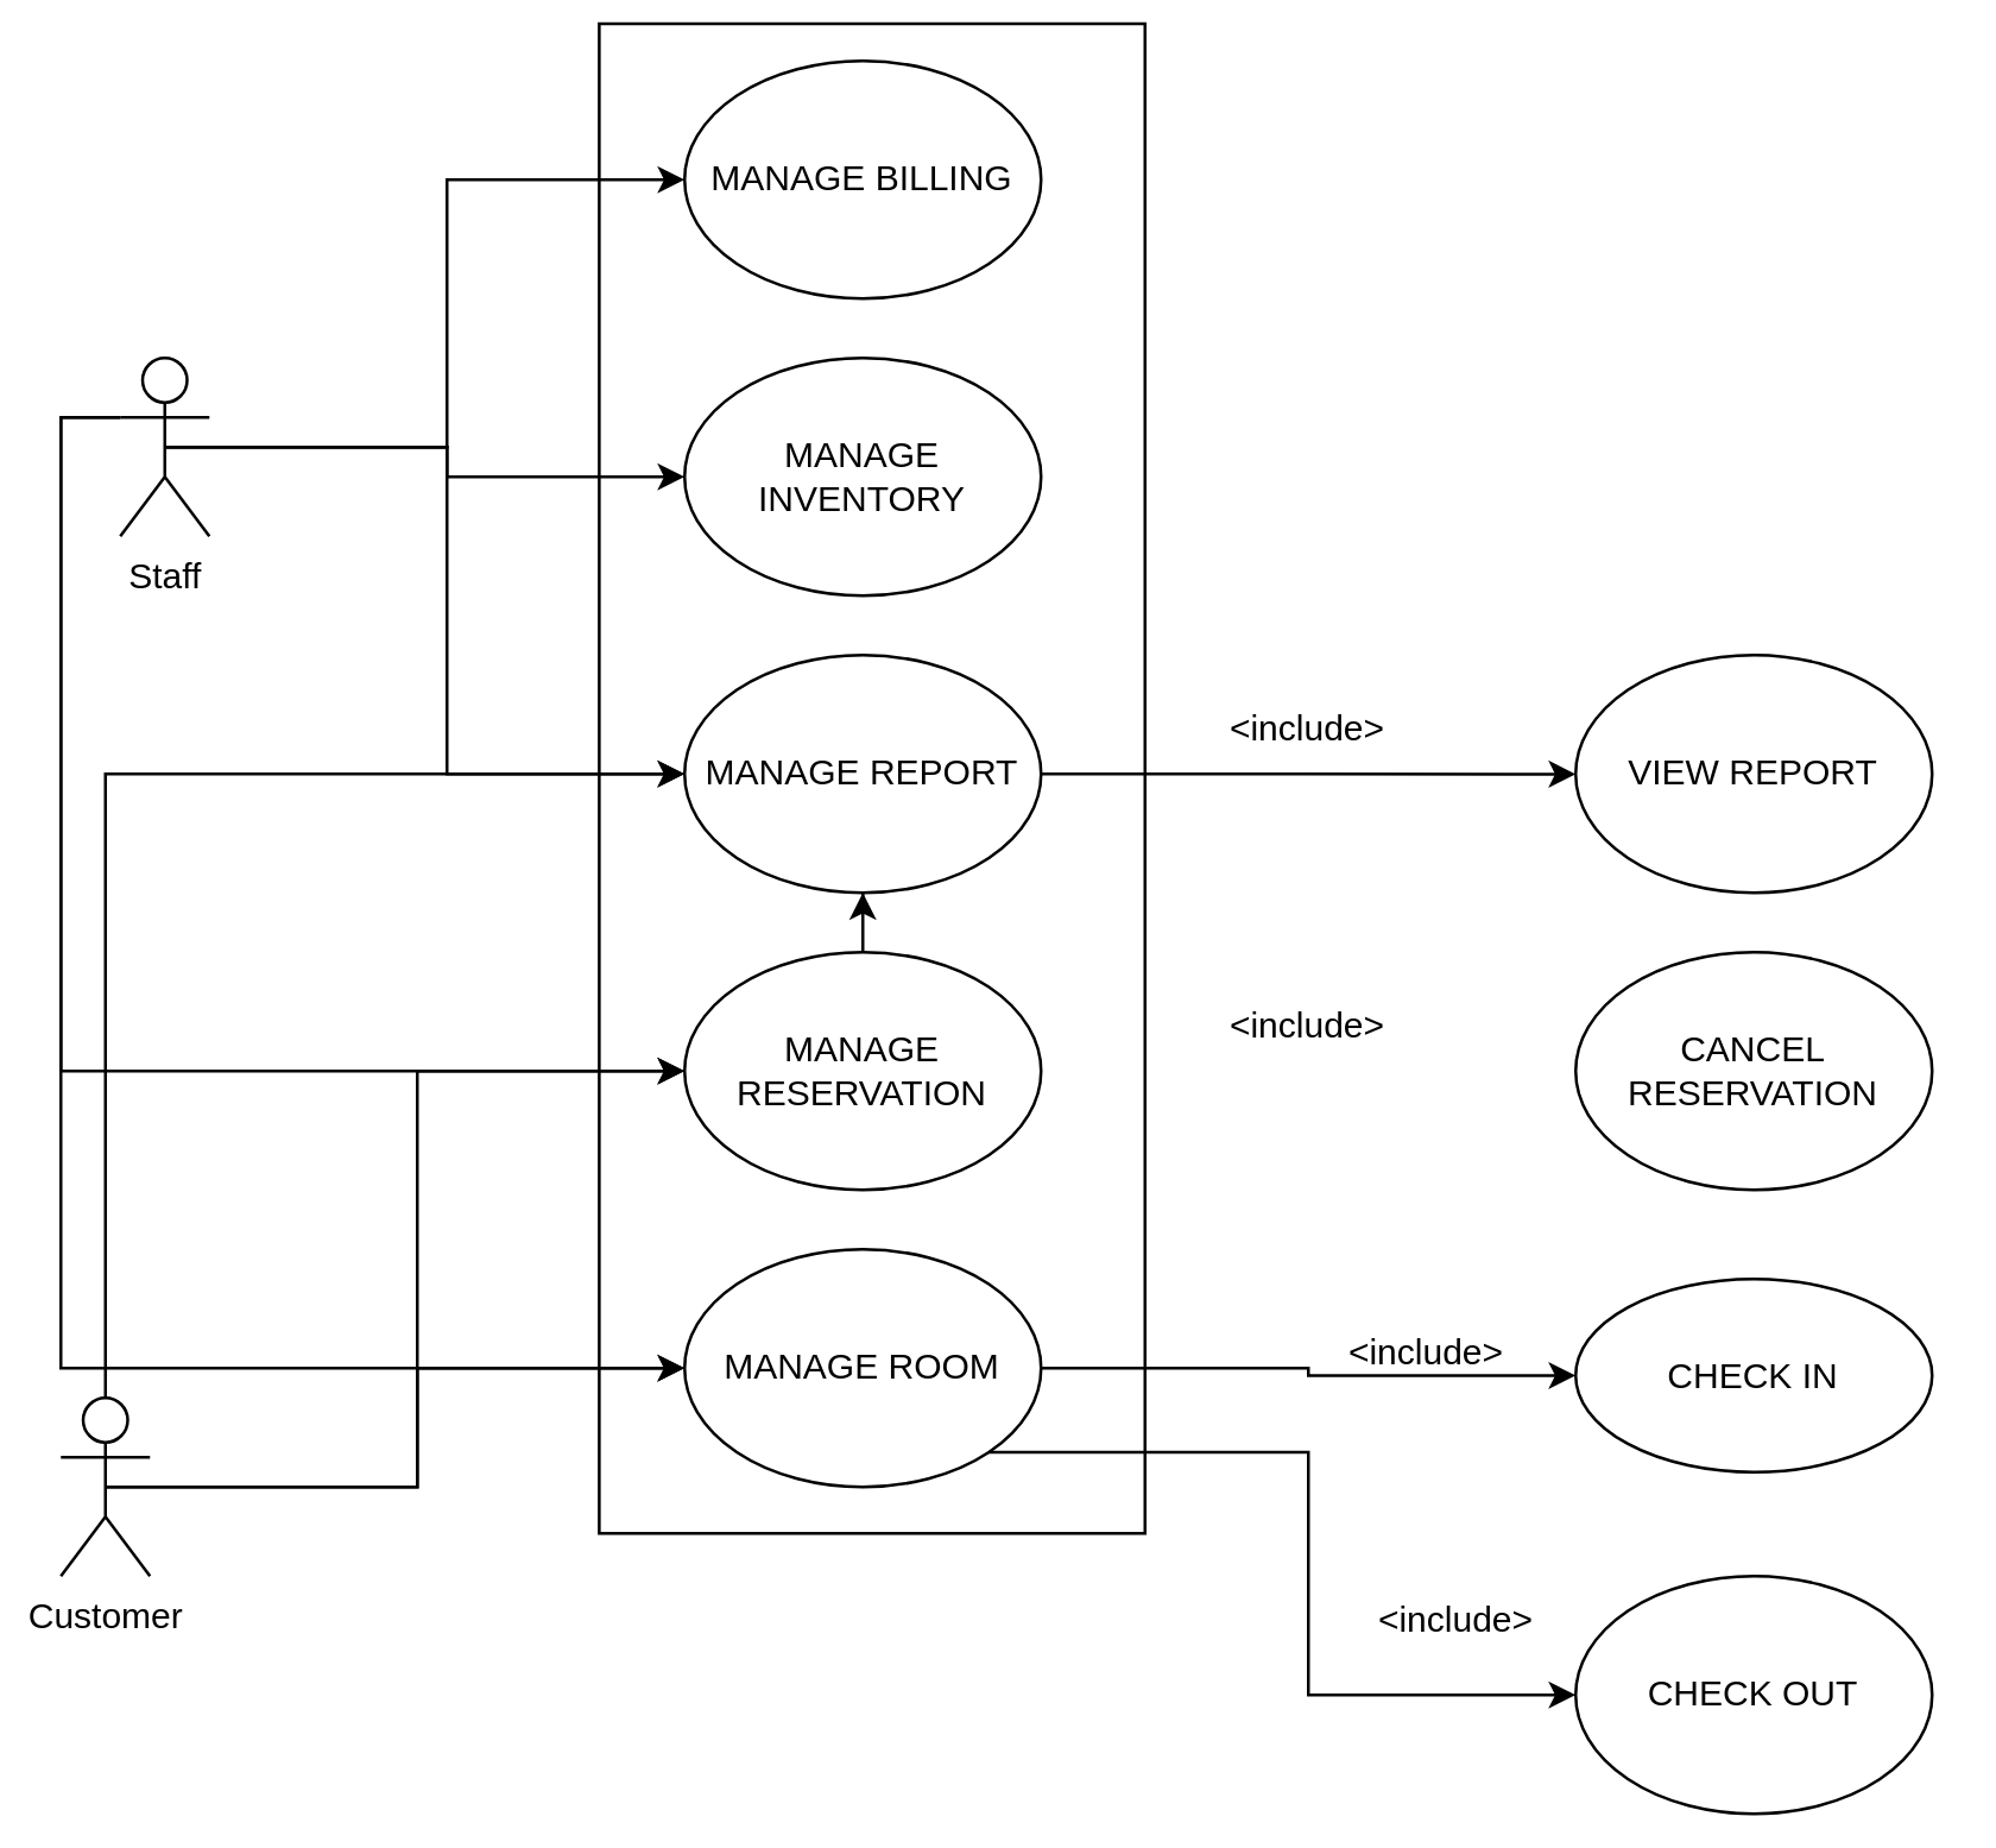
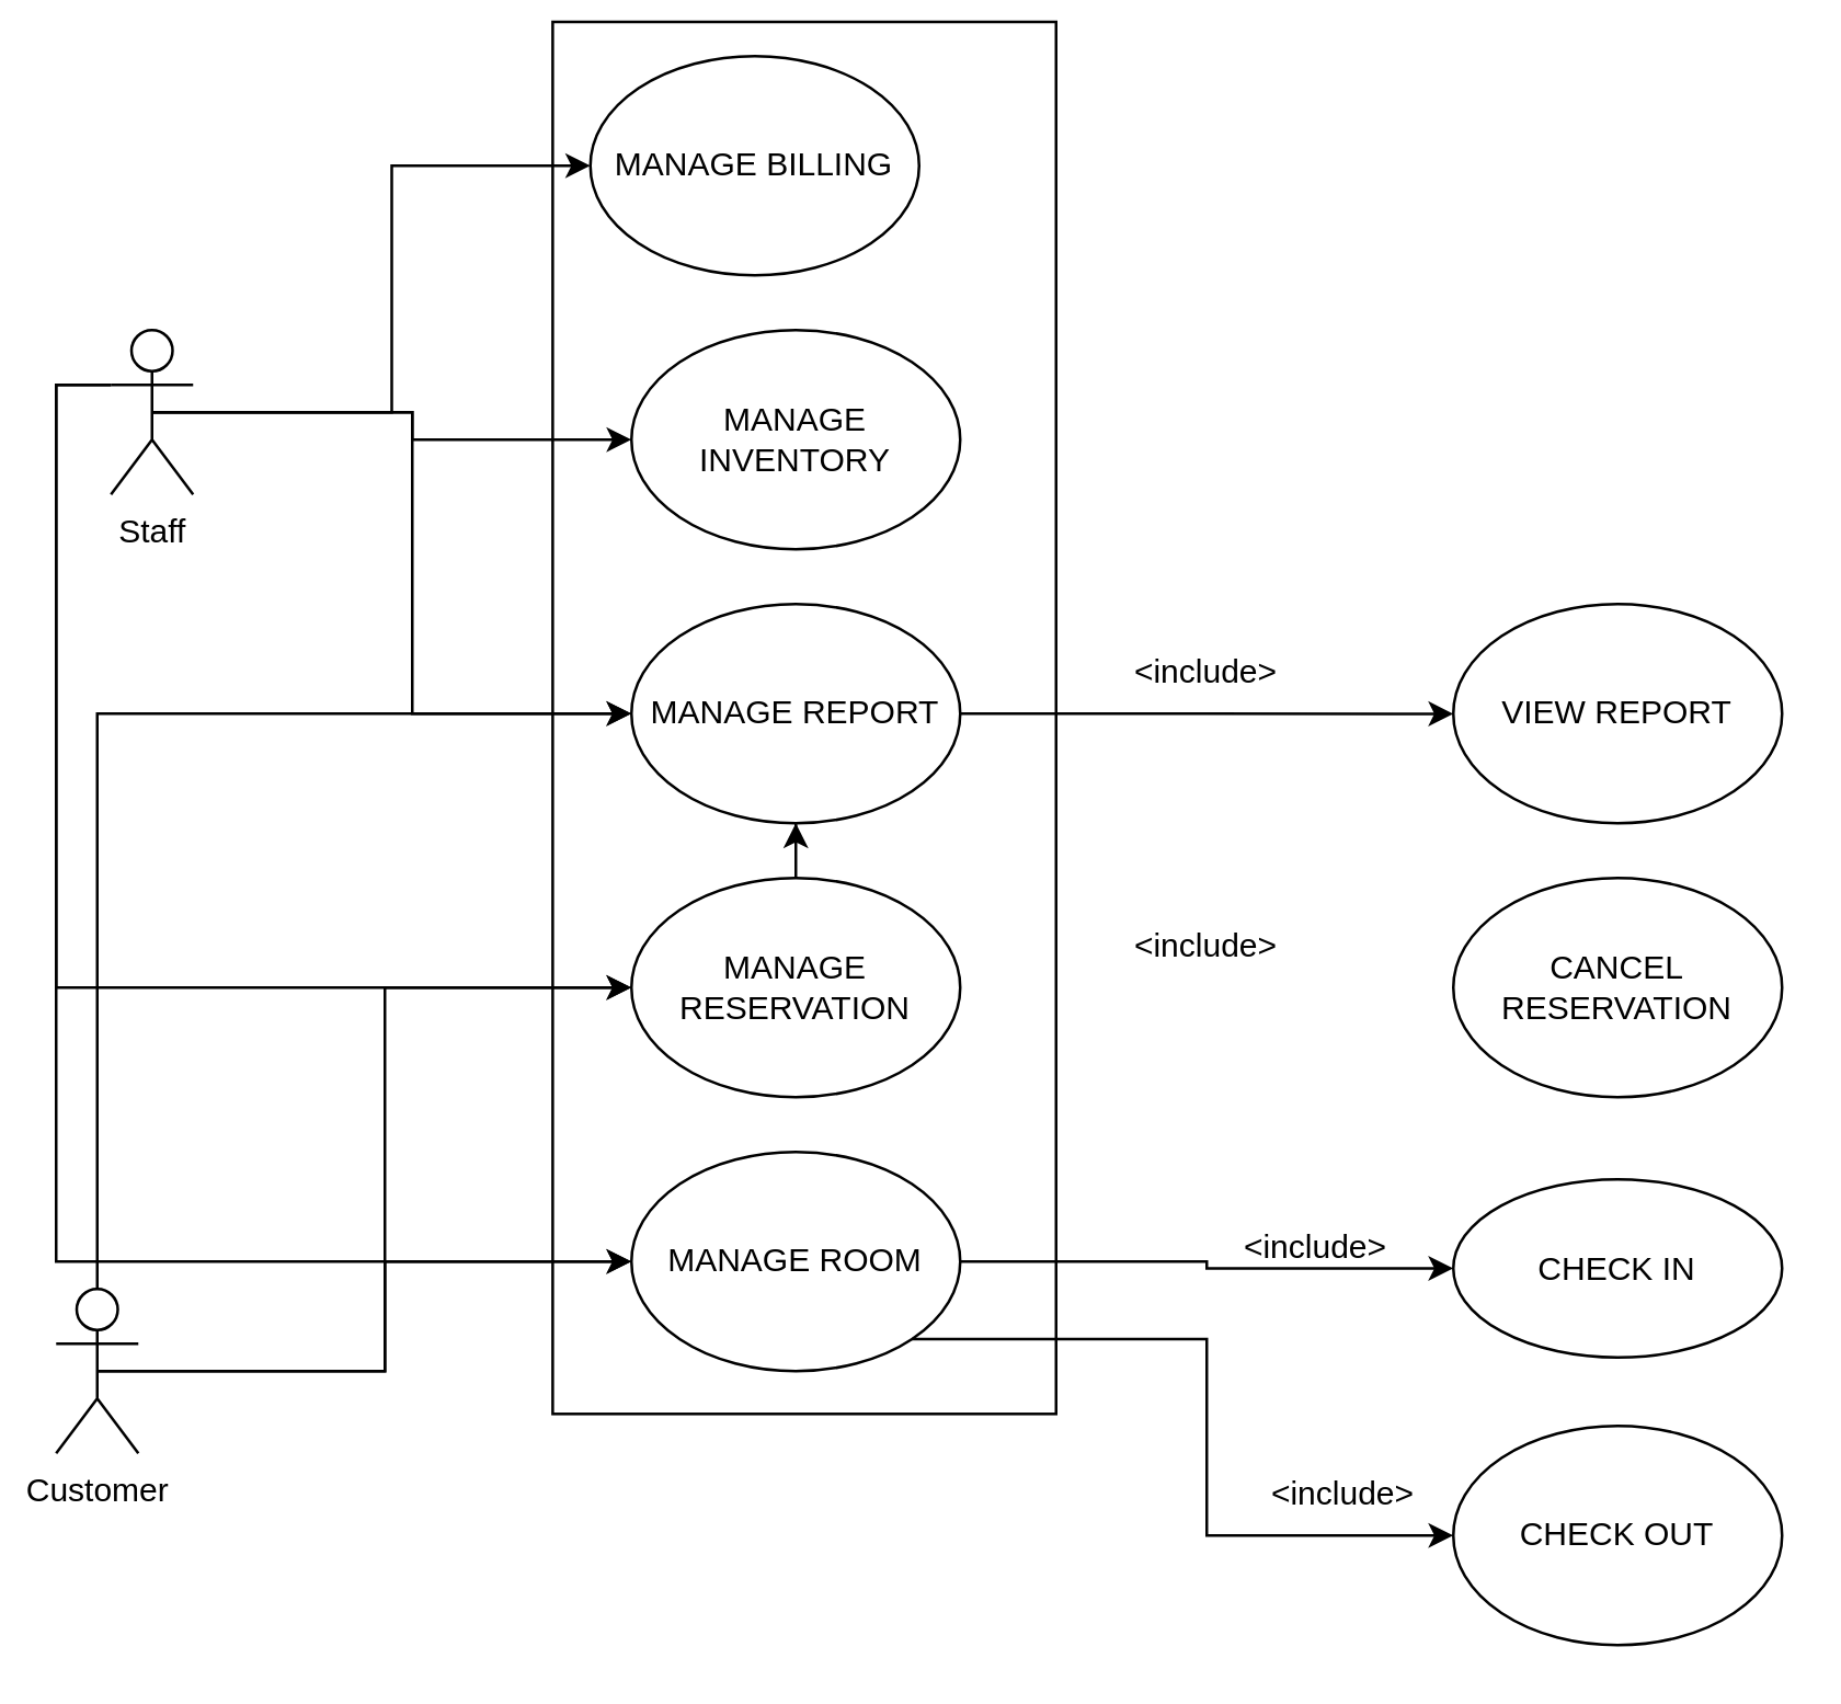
  <mxCell id="0" />
  <mxCell id="1" parent="0" />
  <mxCell id="2" value="" style="rounded=0;whiteSpace=wrap;html=1;rotation=90;" vertex="1" parent="1"><mxGeometry x="39.07" y="169.69" width="508.12" height="183.75" as="geometry" /></mxCell>
  <mxCell id="3" style="edgeStyle=orthogonalEdgeStyle;rounded=0;orthogonalLoop=1;jettySize=auto;html=1;exitX=0.5;exitY=0.5;exitDx=0;exitDy=0;exitPerimeter=0;entryX=0;entryY=0.5;entryDx=0;entryDy=0;" edge="1" parent="1" source="8" target="13"><mxGeometry relative="1" as="geometry" /></mxCell>
  <mxCell id="4" style="edgeStyle=orthogonalEdgeStyle;rounded=0;orthogonalLoop=1;jettySize=auto;html=1;exitX=0.5;exitY=0.5;exitDx=0;exitDy=0;exitPerimeter=0;entryX=0;entryY=0.5;entryDx=0;entryDy=0;" edge="1" parent="1" source="8" target="14"><mxGeometry relative="1" as="geometry" /></mxCell>
  <mxCell id="5" style="edgeStyle=orthogonalEdgeStyle;rounded=0;orthogonalLoop=1;jettySize=auto;html=1;exitX=0.5;exitY=0.5;exitDx=0;exitDy=0;exitPerimeter=0;entryX=0;entryY=0.5;entryDx=0;entryDy=0;" edge="1" parent="1" source="8" target="16"><mxGeometry relative="1" as="geometry" /></mxCell>
  <mxCell id="6" style="edgeStyle=orthogonalEdgeStyle;rounded=0;orthogonalLoop=1;jettySize=auto;html=1;exitX=0;exitY=0.333;exitDx=0;exitDy=0;exitPerimeter=0;entryX=0;entryY=0.5;entryDx=0;entryDy=0;" edge="1" parent="1" source="8" target="18"><mxGeometry relative="1" as="geometry" /></mxCell>
  <mxCell id="7" style="edgeStyle=orthogonalEdgeStyle;rounded=0;orthogonalLoop=1;jettySize=auto;html=1;exitX=0;exitY=0.333;exitDx=0;exitDy=0;exitPerimeter=0;entryX=0;entryY=0.5;entryDx=0;entryDy=0;" edge="1" parent="1" source="8" target="20"><mxGeometry relative="1" as="geometry" /></mxCell>
  <mxCell id="8" value="Staff" style="shape=umlActor;verticalLabelPosition=bottom;verticalAlign=top;html=1;outlineConnect=0;" vertex="1" parent="1"><mxGeometry x="40" y="120" width="30" height="60" as="geometry" /></mxCell>
  <mxCell id="9" style="edgeStyle=orthogonalEdgeStyle;rounded=0;orthogonalLoop=1;jettySize=auto;html=1;exitX=0.5;exitY=0.5;exitDx=0;exitDy=0;exitPerimeter=0;entryX=0;entryY=0.5;entryDx=0;entryDy=0;" edge="1" parent="1" source="12" target="20"><mxGeometry relative="1" as="geometry" /></mxCell>
  <mxCell id="10" style="edgeStyle=orthogonalEdgeStyle;rounded=0;orthogonalLoop=1;jettySize=auto;html=1;exitX=0.5;exitY=0.5;exitDx=0;exitDy=0;exitPerimeter=0;entryX=0;entryY=0.5;entryDx=0;entryDy=0;" edge="1" parent="1" source="12" target="18"><mxGeometry relative="1" as="geometry" /></mxCell>
  <mxCell id="11" style="edgeStyle=orthogonalEdgeStyle;rounded=0;orthogonalLoop=1;jettySize=auto;html=1;exitX=0.5;exitY=0;exitDx=0;exitDy=0;exitPerimeter=0;entryX=0;entryY=0.5;entryDx=0;entryDy=0;" edge="1" parent="1" source="12" target="16"><mxGeometry relative="1" as="geometry" /></mxCell>
  <mxCell id="12" value="Customer" style="shape=umlActor;verticalLabelPosition=bottom;verticalAlign=top;html=1;outlineConnect=0;" vertex="1" parent="1"><mxGeometry x="20" y="470" width="30" height="60" as="geometry" /></mxCell>
- <mxCell id="13" value="MANAGE BILLING" style="ellipse;whiteSpace=wrap;html=1;" vertex="1" parent="1"><mxGeometry x="230" y="20" width="120" height="80" as="geometry" /></mxCell>
+ <mxCell id="13" value="MANAGE BILLING" style="ellipse;whiteSpace=wrap;html=1;" vertex="1" parent="1"><mxGeometry x="215" y="20" width="120" height="80" as="geometry" /></mxCell>
  <mxCell id="14" value="MANAGE INVENTORY" style="ellipse;whiteSpace=wrap;html=1;" vertex="1" parent="1"><mxGeometry x="230" y="120" width="120" height="80" as="geometry" /></mxCell>
  <mxCell id="15" style="edgeStyle=orthogonalEdgeStyle;rounded=0;orthogonalLoop=1;jettySize=auto;html=1;exitX=1;exitY=0.5;exitDx=0;exitDy=0;" edge="1" parent="1" source="16"><mxGeometry relative="1" as="geometry"><mxPoint x="530" y="260.077" as="targetPoint" /></mxGeometry></mxCell>
  <mxCell id="16" value="MANAGE REPORT" style="ellipse;whiteSpace=wrap;html=1;" vertex="1" parent="1"><mxGeometry x="230" y="220" width="120" height="80" as="geometry" /></mxCell>
  <mxCell id="17" value="" style="edgeStyle=orthogonalEdgeStyle;rounded=0;orthogonalLoop=1;jettySize=auto;html=1;" edge="1" parent="1" source="18" target="16"><mxGeometry relative="1" as="geometry" /></mxCell>
  <mxCell id="18" value="MANAGE RESERVATION" style="ellipse;whiteSpace=wrap;html=1;" vertex="1" parent="1"><mxGeometry x="230" y="320" width="120" height="80" as="geometry" /></mxCell>
  <mxCell id="19" style="edgeStyle=orthogonalEdgeStyle;rounded=0;orthogonalLoop=1;jettySize=auto;html=1;exitX=1;exitY=0.5;exitDx=0;exitDy=0;" edge="1" parent="1" source="20" target="22"><mxGeometry relative="1" as="geometry" /></mxCell>
  <mxCell id="20" value="MANAGE ROOM" style="ellipse;whiteSpace=wrap;html=1;" vertex="1" parent="1"><mxGeometry x="230" y="420" width="120" height="80" as="geometry" /></mxCell>
  <mxCell id="21" style="edgeStyle=orthogonalEdgeStyle;rounded=0;orthogonalLoop=1;jettySize=auto;html=1;exitX=1;exitY=1;exitDx=0;exitDy=0;entryX=0;entryY=0.5;entryDx=0;entryDy=0;" edge="1" parent="1" source="20" target="23"><mxGeometry relative="1" as="geometry" /></mxCell>
  <mxCell id="22" value="CHECK IN" style="ellipse;whiteSpace=wrap;html=1;" vertex="1" parent="1"><mxGeometry x="530" y="430" width="120" height="65" as="geometry" /></mxCell>
- <mxCell id="23" value="CHECK OUT" style="ellipse;whiteSpace=wrap;html=1;" vertex="1" parent="1"><mxGeometry x="530" y="530" width="120" height="80" as="geometry" /></mxCell>
+ <mxCell id="23" value="CHECK OUT" style="ellipse;whiteSpace=wrap;html=1;" vertex="1" parent="1"><mxGeometry x="530" y="520" width="120" height="80" as="geometry" /></mxCell>
  <mxCell id="24" value="VIEW REPORT" style="ellipse;whiteSpace=wrap;html=1;" vertex="1" parent="1"><mxGeometry x="530" y="220" width="120" height="80" as="geometry" /></mxCell>
  <mxCell id="25" value="CANCEL RESERVATION" style="ellipse;whiteSpace=wrap;html=1;" vertex="1" parent="1"><mxGeometry x="530" y="320" width="120" height="80" as="geometry" /></mxCell>
  <mxCell id="26" value="&amp;lt;include&amp;gt;" style="text;html=1;align=center;verticalAlign=middle;whiteSpace=wrap;rounded=0;" vertex="1" parent="1"><mxGeometry x="410" y="230" width="60" height="30" as="geometry" /></mxCell>
  <mxCell id="27" value="&amp;lt;include&amp;gt;" style="text;html=1;align=center;verticalAlign=middle;whiteSpace=wrap;rounded=0;" vertex="1" parent="1"><mxGeometry x="410" y="330" width="60" height="30" as="geometry" /></mxCell>
  <mxCell id="28" value="&amp;lt;include&amp;gt;" style="text;html=1;align=center;verticalAlign=middle;whiteSpace=wrap;rounded=0;" vertex="1" parent="1"><mxGeometry x="450" y="440" width="60" height="30" as="geometry" /></mxCell>
  <mxCell id="29" value="&amp;lt;include&amp;gt;" style="text;html=1;align=center;verticalAlign=middle;whiteSpace=wrap;rounded=0;" vertex="1" parent="1"><mxGeometry x="460" y="530" width="60" height="30" as="geometry" /></mxCell>
